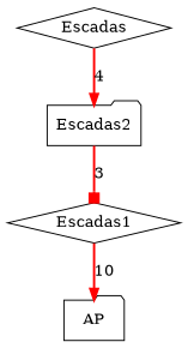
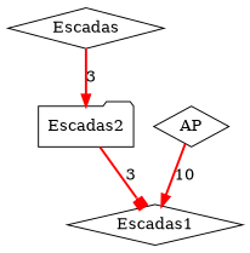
  digraph {
    node [shape=diamond]
    edge [arrowhead=normal color=red penwidth=2.0]
    n1 [label=Escadas]
    n2 [label=Escadas2 shape=folder]
    n3 [label=Escadas1]
-   n4 [label=AP shape=folder]
-   n1 -> n2 [label=4]
+   n4 [label=AP]
+   n1 -> n2 [label=3]
    n2 -> n3 [arrowhead=box label=3]
-   n3 -> n4 [label=10]
+   n4 -> n3 [label=10]
  }
